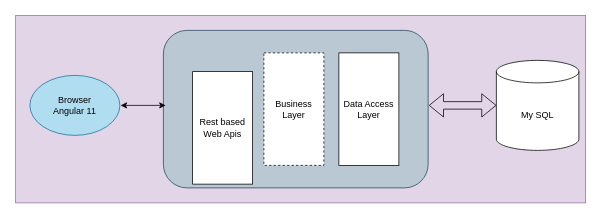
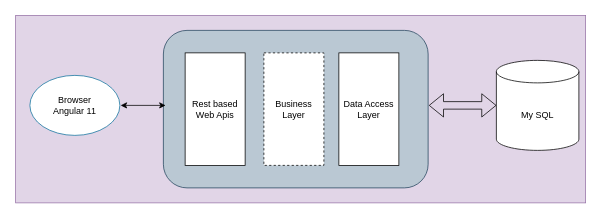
  <mxCell id="0" />
  <mxCell id="1" parent="0" />
  <mxCell id="2" value="" style="rounded=0;whiteSpace=wrap;html=1;fillColor=#e1d5e7;strokeColor=#9673a6;" vertex="1" parent="1"><mxGeometry x="20" y="20" width="760" height="250" as="geometry" /></mxCell>
  <mxCell id="3" value="" style="rounded=1;whiteSpace=wrap;html=1;fillColor=#bac8d3;strokeColor=#23445d;" vertex="1" parent="1"><mxGeometry x="217" y="40" width="353" height="210" as="geometry" /></mxCell>
- <mxCell id="4" value="Rest based Web Apis" style="rounded=0;whiteSpace=wrap;html=1;" vertex="1" parent="1"><mxGeometry x="256" y="95" width="80" height="150" as="geometry" /></mxCell>
+ <mxCell id="4" value="Rest based Web Apis" style="rounded=0;whiteSpace=wrap;html=1;" vertex="1" parent="1"><mxGeometry x="246" y="70" width="80" height="150" as="geometry" /></mxCell>
  <mxCell id="5" value="Business Layer" style="rounded=0;whiteSpace=wrap;html=1;dashed=1;" vertex="1" parent="1"><mxGeometry x="351" y="70" width="80" height="150" as="geometry" /></mxCell>
  <mxCell id="6" value="Data Access Layer" style="rounded=0;whiteSpace=wrap;html=1;" vertex="1" parent="1"><mxGeometry x="451" y="70" width="80" height="150" as="geometry" /></mxCell>
- <mxCell id="7" value="Browser&lt;br&gt;Angular 11" style="ellipse;whiteSpace=wrap;html=1;fillColor=#b1ddf0;strokeColor=#10739e;" vertex="1" parent="1"><mxGeometry x="39" y="100" width="120" height="80" as="geometry" /></mxCell>
+ <mxCell id="7" value="Browser&lt;br&gt;Angular 11" style="ellipse;whiteSpace=wrap;html=1;fillColor=#ffffff;strokeColor=#10739e;" vertex="1" parent="1"><mxGeometry x="39" y="100" width="120" height="80" as="geometry" /></mxCell>
  <mxCell id="8" value="" style="endArrow=classic;startArrow=classic;html=1;" edge="1" parent="1"><mxGeometry width="50" height="50" relative="1" as="geometry"><mxPoint x="160" y="140" as="sourcePoint" /><mxPoint x="220" y="140" as="targetPoint" /></mxGeometry></mxCell>
  <mxCell id="9" value="My SQL" style="shape=cylinder3;whiteSpace=wrap;html=1;boundedLbl=1;backgroundOutline=1;size=15;" vertex="1" parent="1"><mxGeometry x="661" y="80" width="110" height="120" as="geometry" /></mxCell>
  <mxCell id="10" value="" style="shape=flexArrow;endArrow=classic;startArrow=classic;html=1;" edge="1" parent="1"><mxGeometry width="100" height="100" relative="1" as="geometry"><mxPoint x="571" y="140" as="sourcePoint" /><mxPoint x="661" y="140" as="targetPoint" /></mxGeometry></mxCell>
